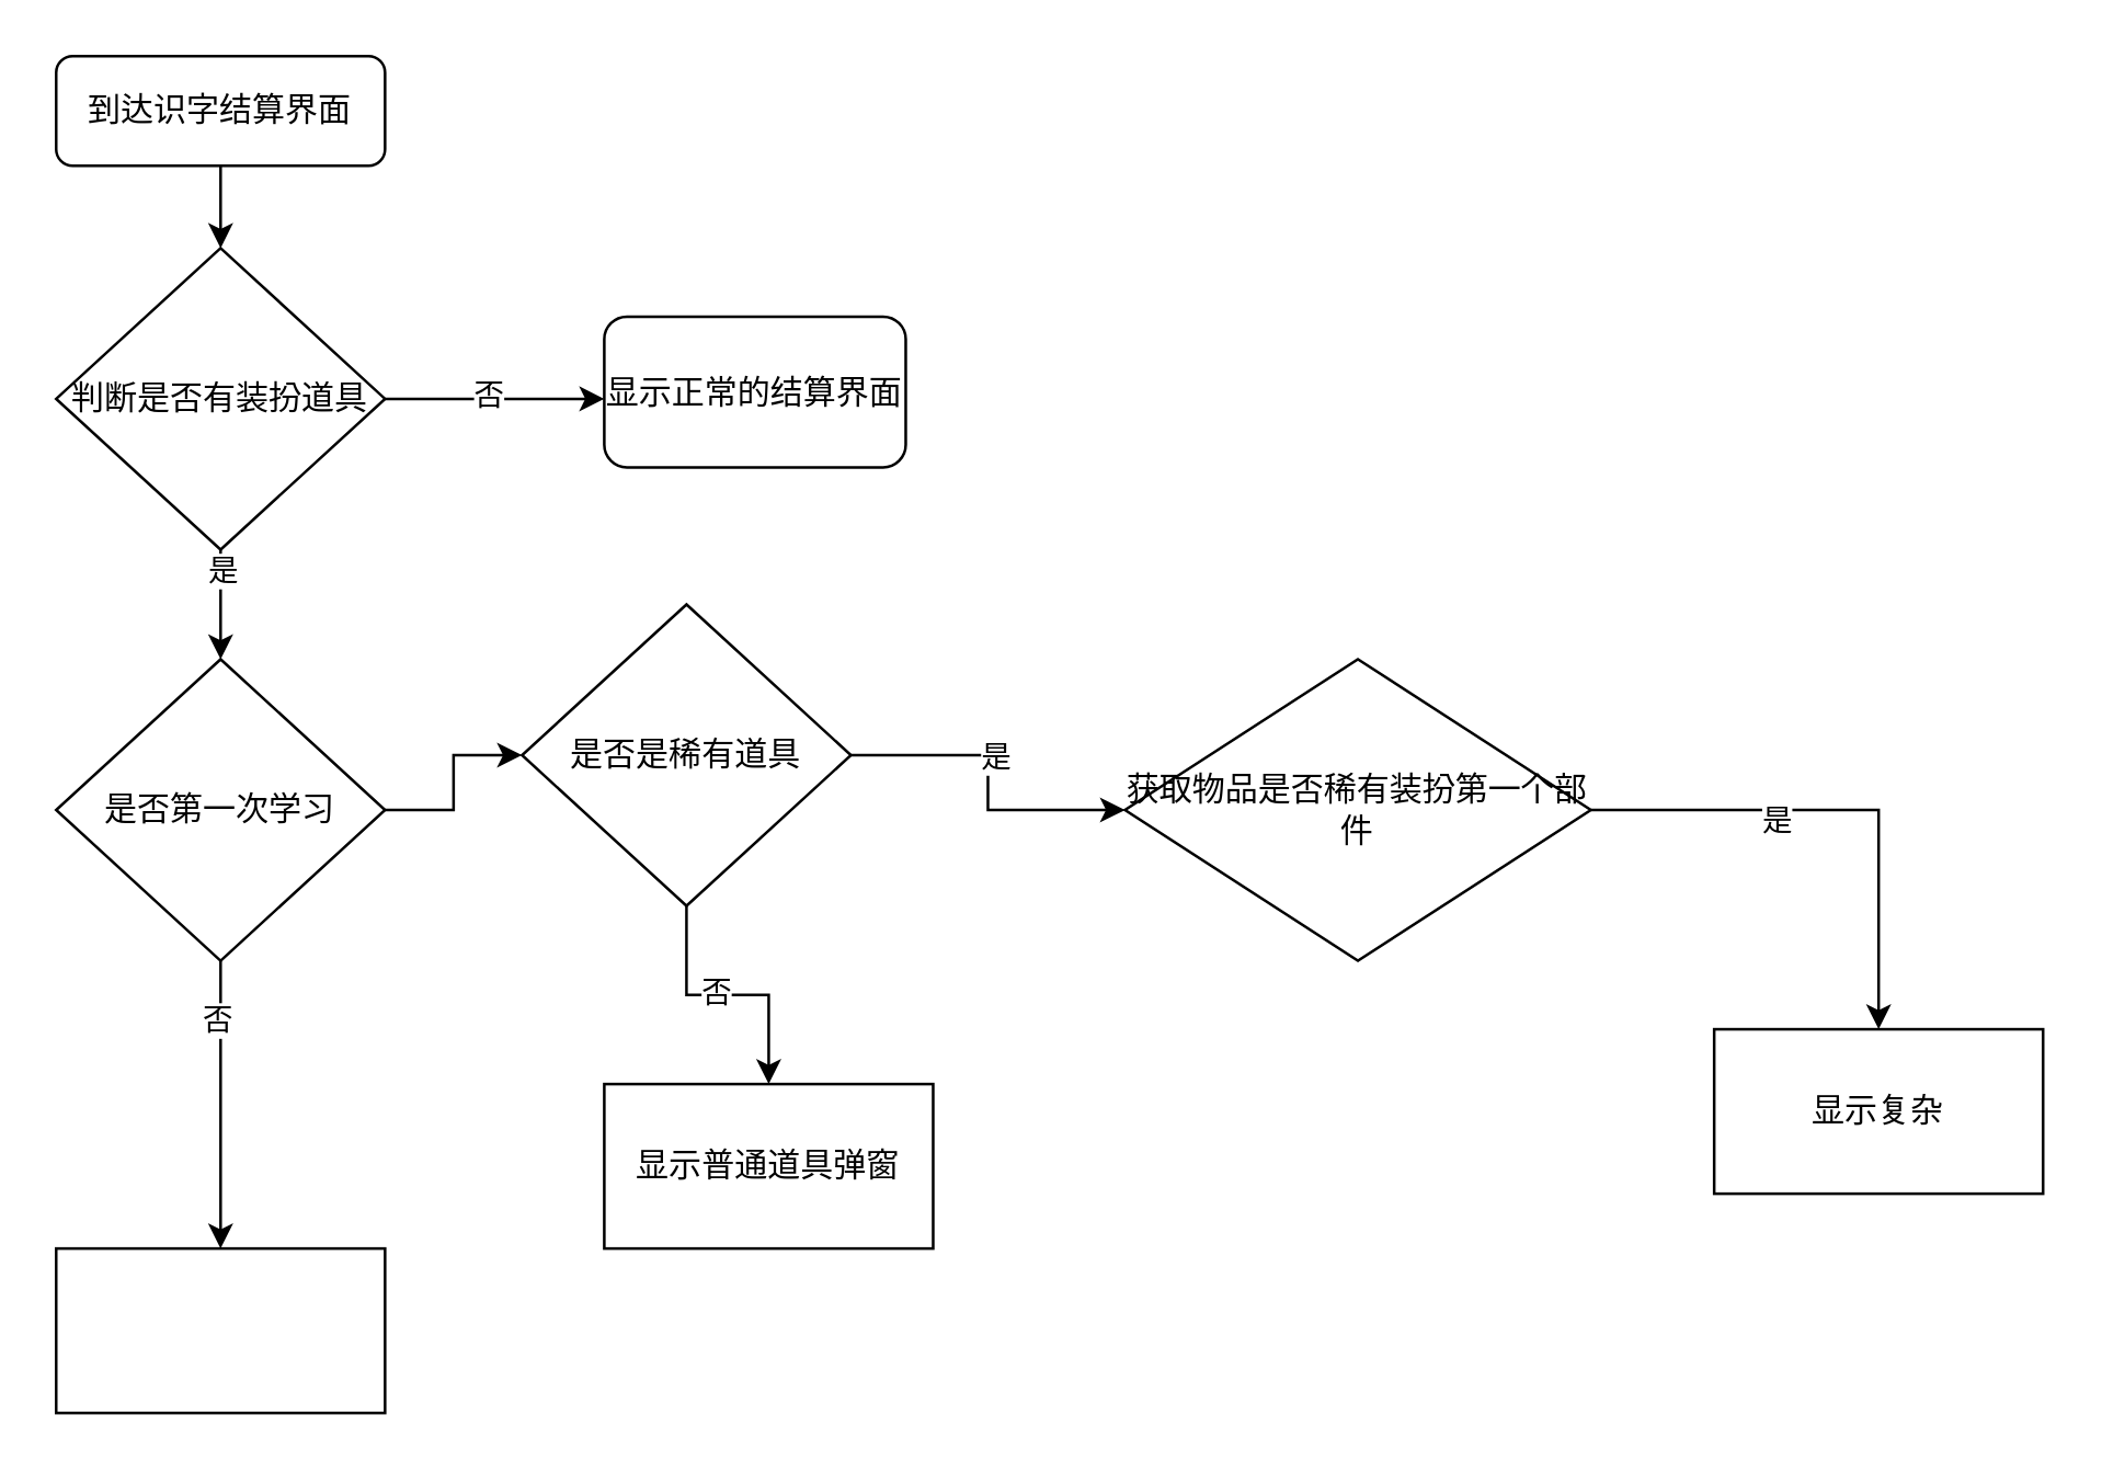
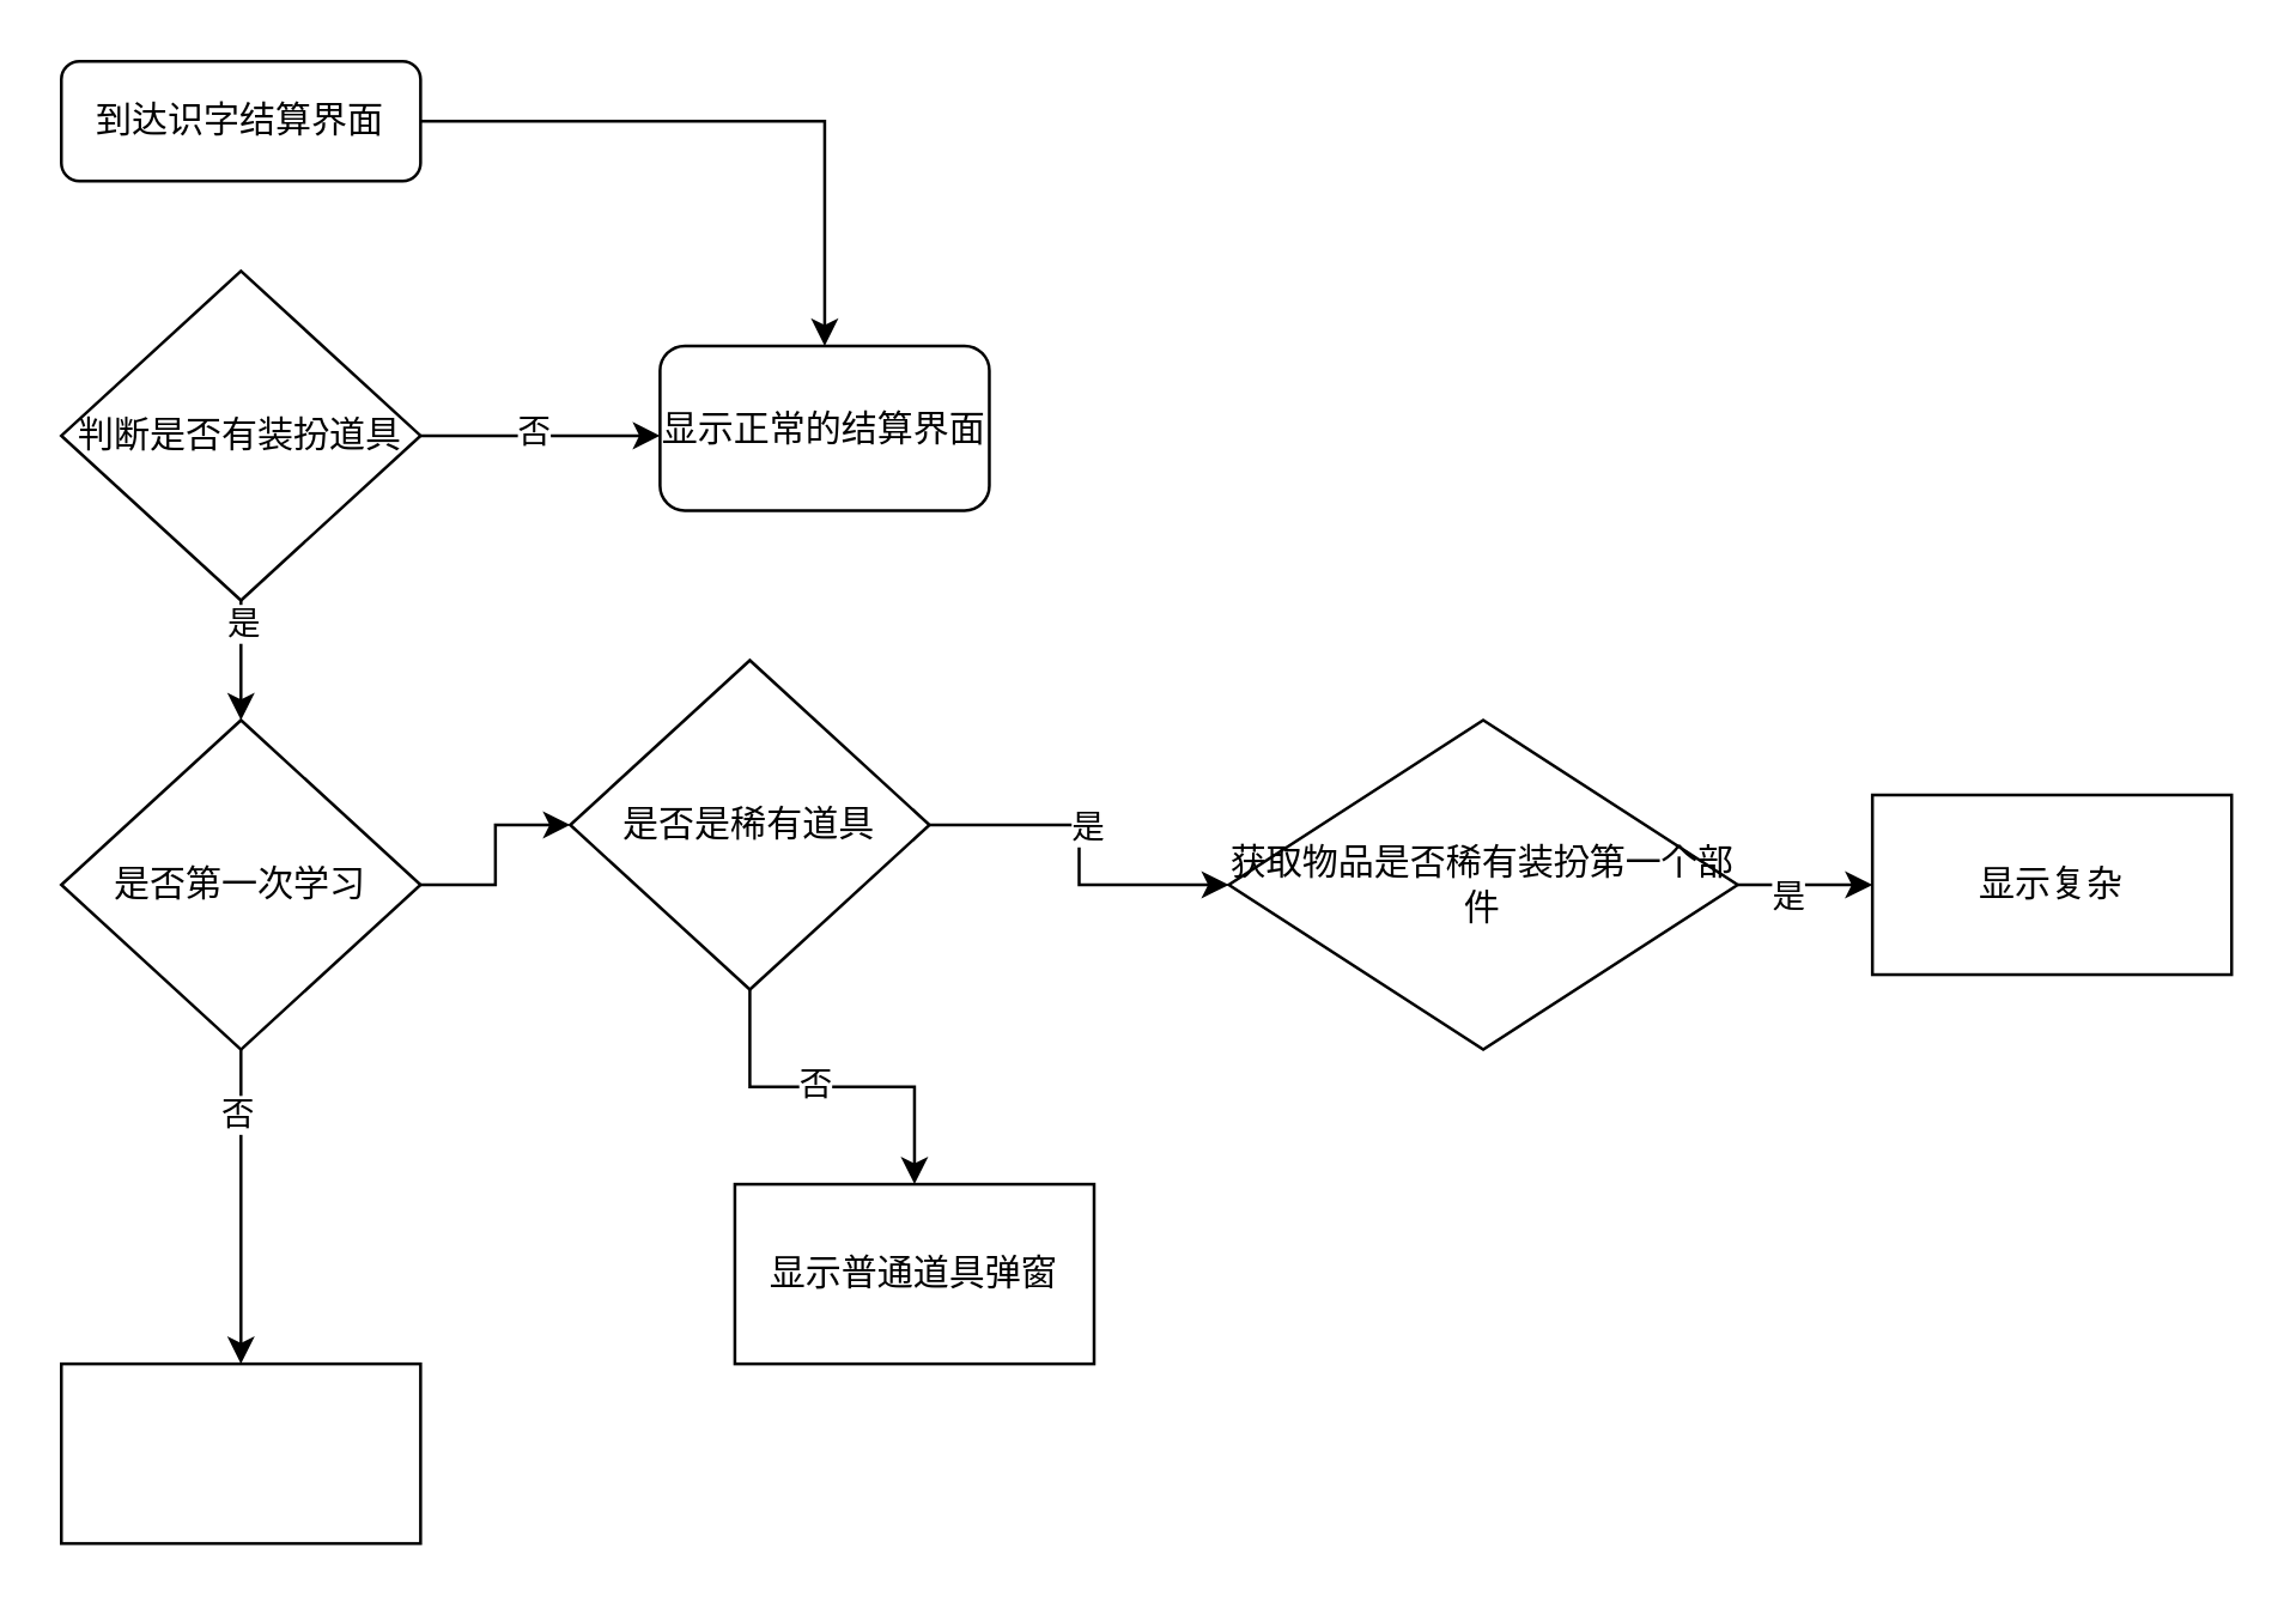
  <mxCell id="0" />
  <mxCell id="1" parent="0" />
- <mxCell id="2" value="" style="edgeStyle=orthogonalEdgeStyle;rounded=0;orthogonalLoop=1;jettySize=auto;html=1;" edge="1" parent="1" source="3" target="8"><mxGeometry relative="1" as="geometry" /></mxCell>
+ <mxCell id="2" value="" style="edgeStyle=orthogonalEdgeStyle;rounded=0;orthogonalLoop=1;jettySize=auto;html=1;" edge="1" parent="1" source="3" target="9"><mxGeometry relative="1" as="geometry" /></mxCell>
  <mxCell id="3" value="到达识字结算界面" style="rounded=1;whiteSpace=wrap;html=1;fontSize=12;glass=0;strokeWidth=1;shadow=0;" parent="1" vertex="1"><mxGeometry x="20" y="20" width="120" height="40" as="geometry" /></mxCell>
  <mxCell id="4" value="" style="edgeStyle=orthogonalEdgeStyle;rounded=0;orthogonalLoop=1;jettySize=auto;html=1;" edge="1" parent="1" source="8"><mxGeometry relative="1" as="geometry"><mxPoint x="220" y="145" as="targetPoint" /></mxGeometry></mxCell>
  <mxCell id="5" value="否" style="edgeLabel;html=1;align=center;verticalAlign=middle;resizable=0;points=[];" vertex="1" connectable="0" parent="4"><mxGeometry x="-0.075" y="2" relative="1" as="geometry"><mxPoint as="offset" /></mxGeometry></mxCell>
  <mxCell id="6" value="" style="edgeStyle=orthogonalEdgeStyle;rounded=0;orthogonalLoop=1;jettySize=auto;html=1;" edge="1" parent="1" source="8" target="13"><mxGeometry relative="1" as="geometry" /></mxCell>
  <mxCell id="7" value="是" style="edgeLabel;html=1;align=center;verticalAlign=middle;resizable=0;points=[];" vertex="1" connectable="0" parent="6"><mxGeometry x="-0.65" relative="1" as="geometry"><mxPoint as="offset" /></mxGeometry></mxCell>
  <mxCell id="8" value="判断是否有装扮道具" style="rhombus;whiteSpace=wrap;html=1;" vertex="1" parent="1"><mxGeometry x="20" y="90" width="120" height="110" as="geometry" /></mxCell>
  <mxCell id="9" value="显示正常的结算界面" style="rounded=1;whiteSpace=wrap;html=1;" vertex="1" parent="1"><mxGeometry x="220" y="115" width="110" height="55" as="geometry" /></mxCell>
  <mxCell id="10" value="" style="edgeStyle=orthogonalEdgeStyle;rounded=0;orthogonalLoop=1;jettySize=auto;html=1;" edge="1" parent="1" source="13" target="14"><mxGeometry relative="1" as="geometry" /></mxCell>
  <mxCell id="11" value="否" style="edgeLabel;html=1;align=center;verticalAlign=middle;resizable=0;points=[];" vertex="1" connectable="0" parent="10"><mxGeometry x="-0.6" y="-2" relative="1" as="geometry"><mxPoint as="offset" /></mxGeometry></mxCell>
  <mxCell id="12" value="" style="edgeStyle=orthogonalEdgeStyle;rounded=0;orthogonalLoop=1;jettySize=auto;html=1;" edge="1" parent="1" source="13" target="22"><mxGeometry relative="1" as="geometry" /></mxCell>
  <mxCell id="13" value="是否第一次学习" style="rhombus;whiteSpace=wrap;html=1;" vertex="1" parent="1"><mxGeometry x="20" y="240" width="120" height="110" as="geometry" /></mxCell>
  <mxCell id="14" value="" style="whiteSpace=wrap;html=1;" vertex="1" parent="1"><mxGeometry x="20" y="455" width="120" height="60" as="geometry" /></mxCell>
  <mxCell id="15" value="" style="edgeStyle=orthogonalEdgeStyle;rounded=0;orthogonalLoop=1;jettySize=auto;html=1;" edge="1" parent="1" source="17" target="24"><mxGeometry relative="1" as="geometry" /></mxCell>
  <mxCell id="16" value="是" style="edgeLabel;html=1;align=center;verticalAlign=middle;resizable=0;points=[];" vertex="1" connectable="0" parent="15"><mxGeometry x="-0.271" y="-3" relative="1" as="geometry"><mxPoint as="offset" /></mxGeometry></mxCell>
  <mxCell id="17" value="获取物品是否稀有装扮第一个部件" style="rhombus;whiteSpace=wrap;html=1;" vertex="1" parent="1"><mxGeometry x="410" y="240" width="170" height="110" as="geometry" /></mxCell>
  <mxCell id="18" value="" style="edgeStyle=orthogonalEdgeStyle;rounded=0;orthogonalLoop=1;jettySize=auto;html=1;" edge="1" parent="1" source="22" target="17"><mxGeometry relative="1" as="geometry" /></mxCell>
  <mxCell id="19" value="是" style="edgeLabel;html=1;align=center;verticalAlign=middle;resizable=0;points=[];" vertex="1" connectable="0" parent="18"><mxGeometry x="-0.171" y="2" relative="1" as="geometry"><mxPoint as="offset" /></mxGeometry></mxCell>
  <mxCell id="20" value="" style="edgeStyle=orthogonalEdgeStyle;rounded=0;orthogonalLoop=1;jettySize=auto;html=1;" edge="1" parent="1" source="22" target="23"><mxGeometry relative="1" as="geometry" /></mxCell>
  <mxCell id="21" value="否" style="edgeLabel;html=1;align=center;verticalAlign=middle;resizable=0;points=[];" vertex="1" connectable="0" parent="20"><mxGeometry x="-0.105" y="1" relative="1" as="geometry"><mxPoint as="offset" /></mxGeometry></mxCell>
  <mxCell id="22" value="是否是稀有道具" style="rhombus;whiteSpace=wrap;html=1;" vertex="1" parent="1"><mxGeometry x="190" y="220" width="120" height="110" as="geometry" /></mxCell>
- <mxCell id="23" value="显示普通道具弹窗" style="whiteSpace=wrap;html=1;" vertex="1" parent="1"><mxGeometry x="220" y="395" width="120" height="60" as="geometry" /></mxCell>
- <mxCell id="24" value="显示复杂" style="whiteSpace=wrap;html=1;" vertex="1" parent="1"><mxGeometry x="625" y="375" width="120" height="60" as="geometry" /></mxCell>
+ <mxCell id="23" value="显示普通道具弹窗" style="whiteSpace=wrap;html=1;" vertex="1" parent="1"><mxGeometry x="245" y="395" width="120" height="60" as="geometry" /></mxCell>
+ <mxCell id="24" value="显示复杂" style="whiteSpace=wrap;html=1;" vertex="1" parent="1"><mxGeometry x="625" y="265" width="120" height="60" as="geometry" /></mxCell>
